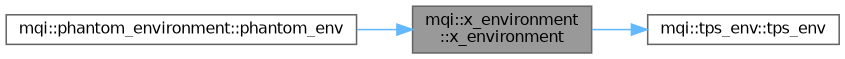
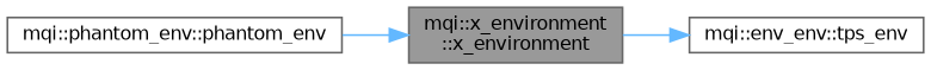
  digraph {
    rankdir=RL
    node [color=grey40 fillcolor=white fontname=Helvetica fontsize=10 shape=box style=filled]
    edge [color=steelblue1 dir=back fontname=Helvetica fontsize=10 labelfontname=Helvetica labelfontsize=10 style=solid]
    n1 [color=gray40 fillcolor=grey60 fontcolor=black height=0.2 label="mqi::x_environment\l::x_environment" width=0.4]
-   n2 [height=0.2 label="mqi::phantom_environment::phantom_env" width=0.4]
-   n3 [height=0.2 label="mqi::tps_env::tps_env" width=0.4]
+   n2 [height=0.2 label="mqi::phantom_env::phantom_env" width=0.4]
+   n3 [height=0.2 label="mqi::env_env::tps_env" width=0.4]
    n1 -> n2
    n3 -> n1
  }
